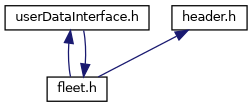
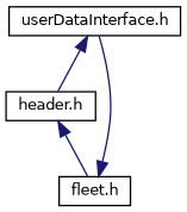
  digraph {
    node [color=black fillcolor=white fontname=Helvetica fontsize=10 shape=record style=filled]
    edge [color=midnightblue dir=back fontname=Helvetica fontsize=10 labelfontname=Helvetica labelfontsize=10 style=solid]
    n1 [height=0.2 label="userDataInterface.h" width=0.4]
    n2 [height=0.2 label="fleet.h" width=0.4]
    n3 [height=0.2 label="header.h" width=0.4]
-   n1 -> n2
+   n1 -> n3
    n2 -> n1
    n3 -> n2
  }
